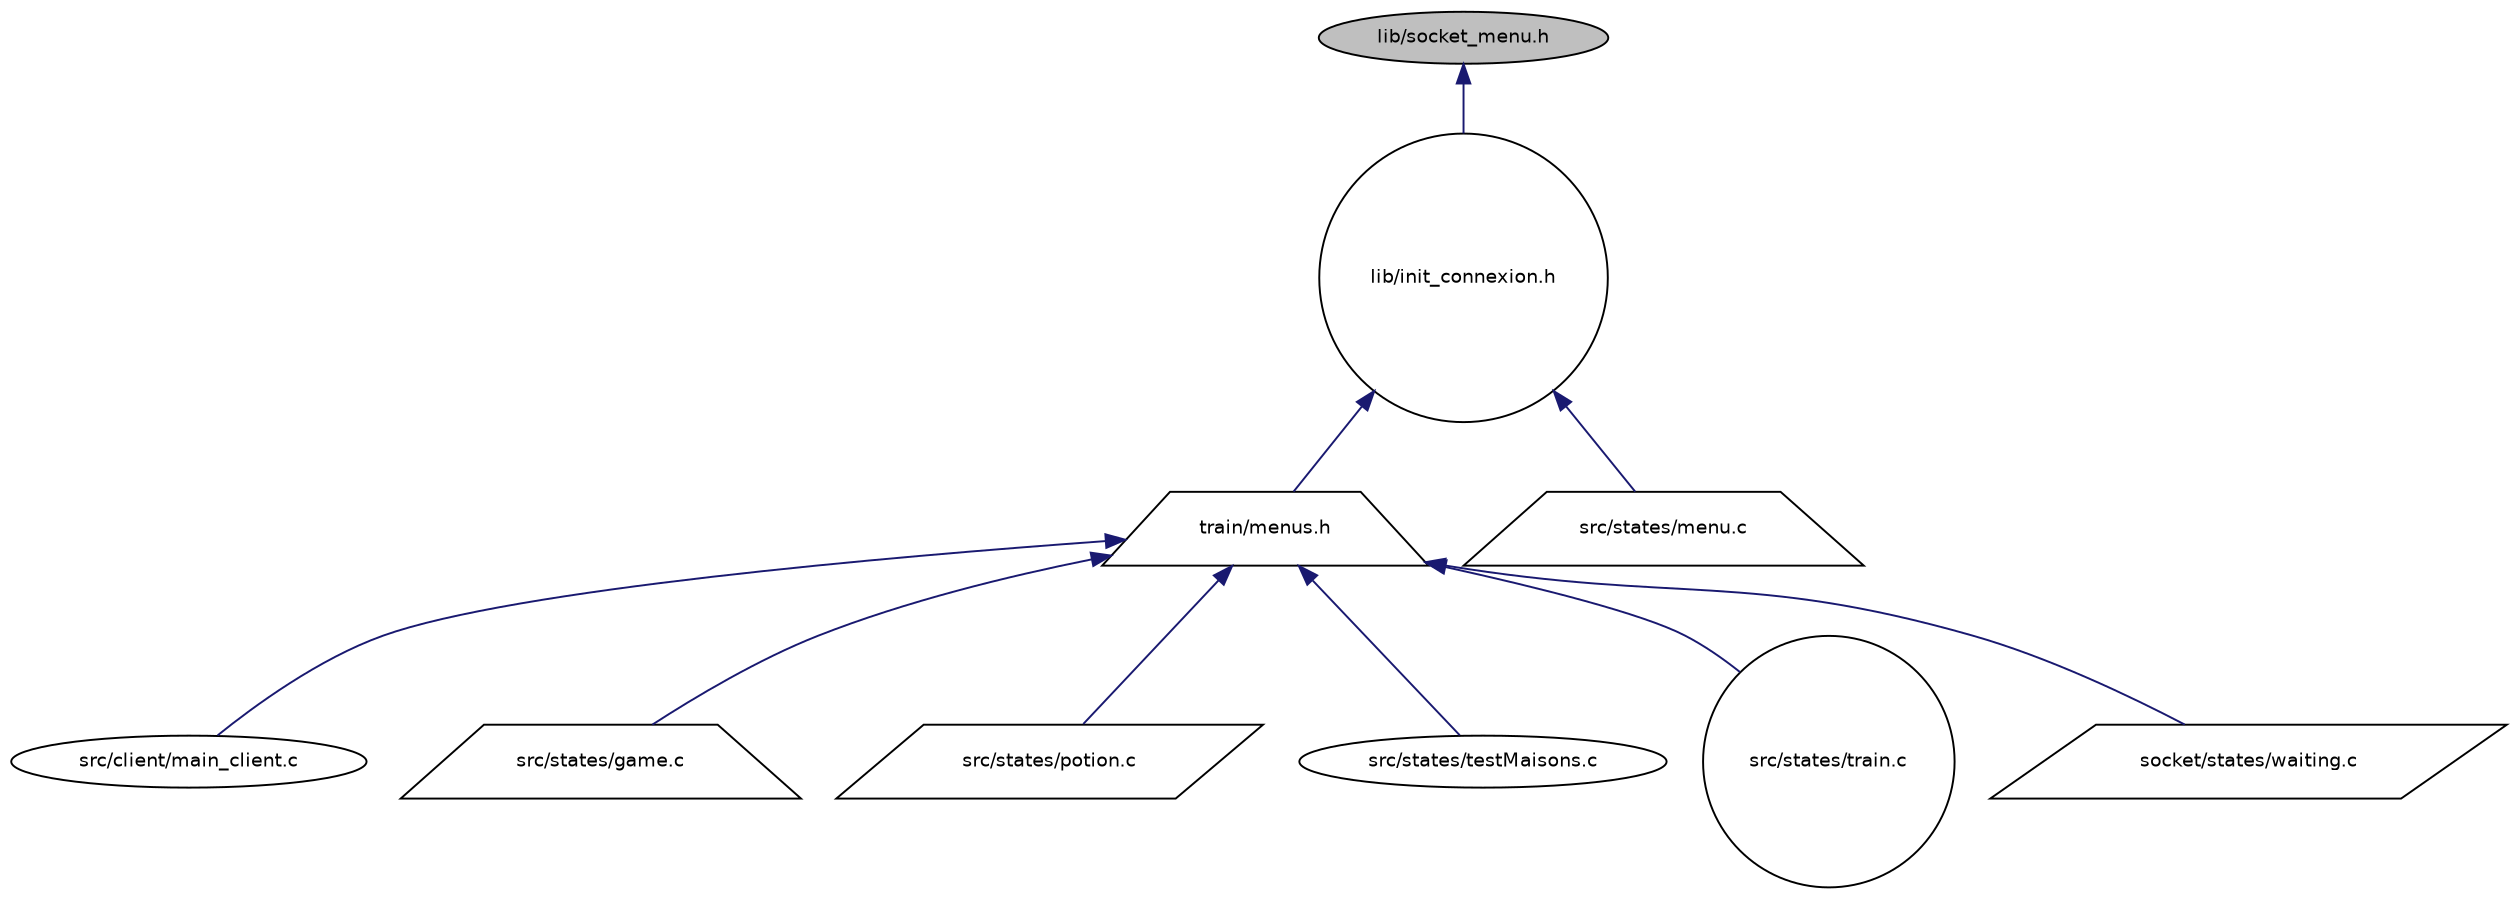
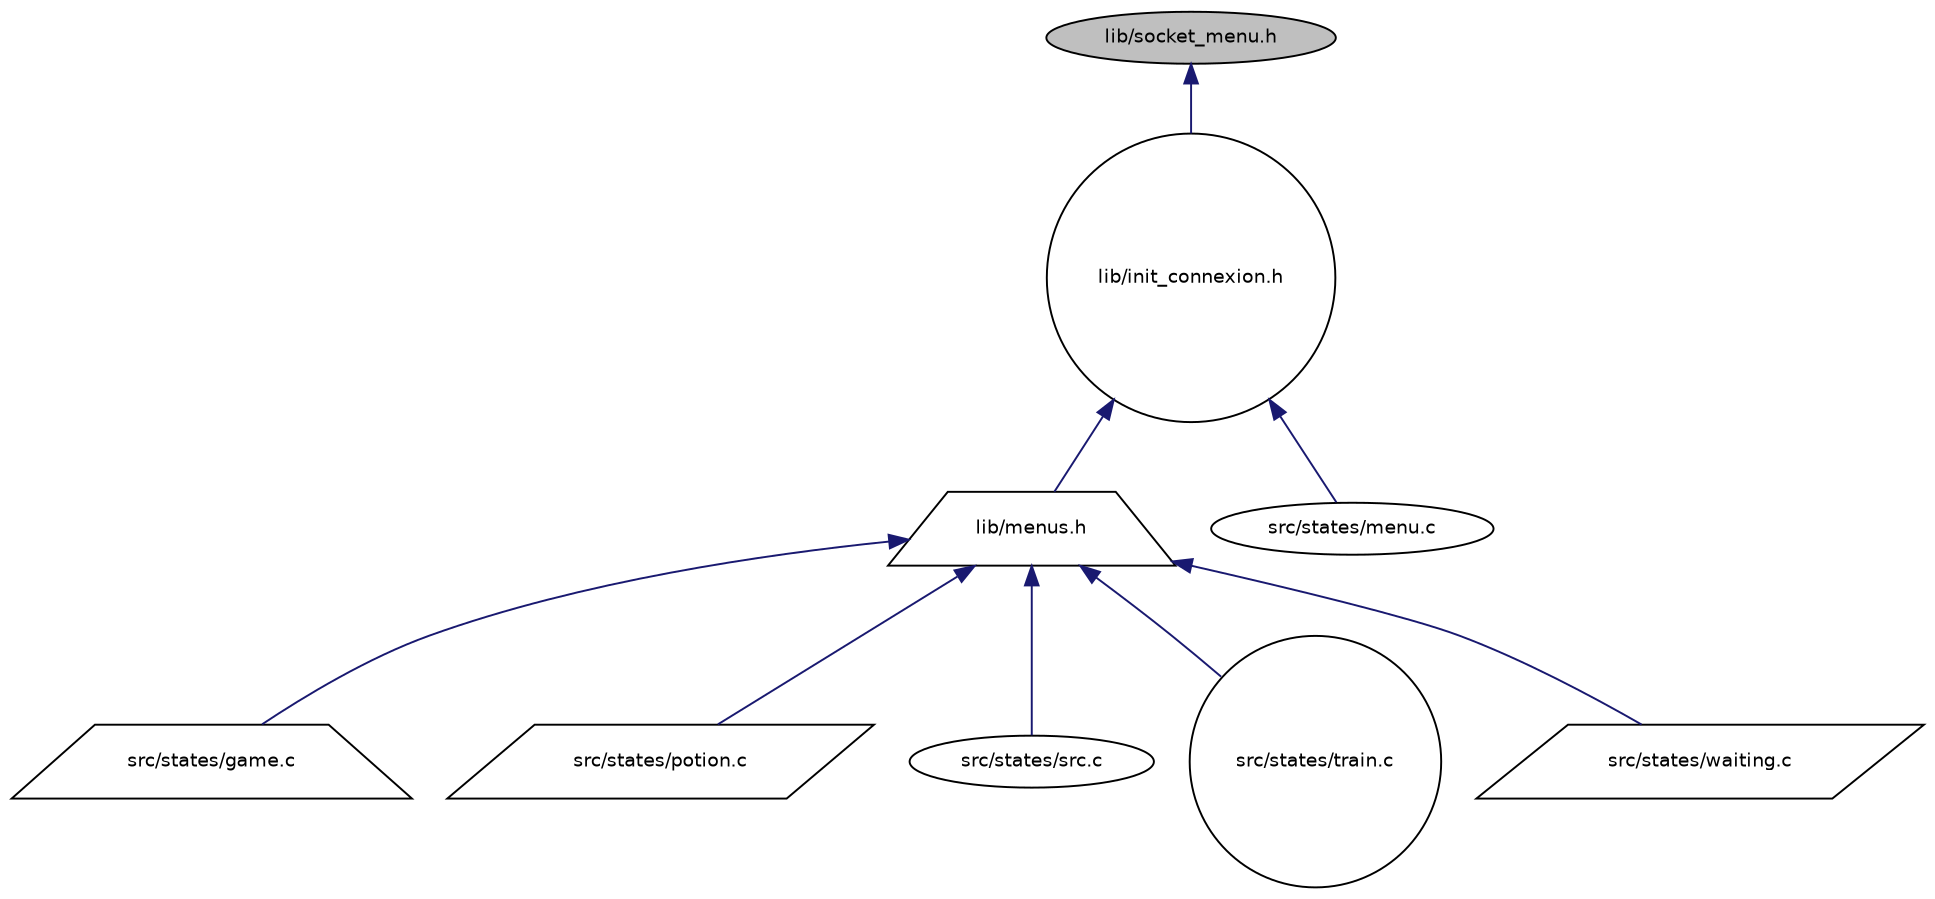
  digraph {
    node [color=black fillcolor=white fontname=Helvetica fontsize=10 shape=ellipse style=filled]
    edge [color=midnightblue dir=back fontname=Helvetica fontsize=10 labelfontname=Helvetica labelfontsize=10 style=solid]
    n1 [fillcolor=grey75 fontcolor=black height=0.2 label="lib/socket_menu.h" width=0.4]
    n2 [height=0.2 label="lib/init_connexion.h" shape=circle width=0.4]
-   n3 [height=0.2 label="train/menus.h" shape=trapezium width=0.4]
-   n4 [height=0.2 label="src/states/menu.c" shape=trapezium width=0.4]
-   n5 [height=0.2 label="src/client/main_client.c" width=0.4]
+   n3 [height=0.2 label="lib/menus.h" shape=trapezium width=0.4]
+   n4 [height=0.2 label="src/states/menu.c" width=0.4]
    n6 [height=0.2 label="src/states/game.c" shape=trapezium width=0.4]
    n7 [height=0.2 label="src/states/potion.c" shape=parallelogram width=0.4]
-   n8 [height=0.2 label="src/states/testMaisons.c" width=0.4]
+   n8 [height=0.2 label="src/states/src.c" width=0.4]
    n9 [height=0.2 label="src/states/train.c" shape=circle width=0.4]
-   n10 [height=0.2 label="socket/states/waiting.c" shape=parallelogram width=0.4]
+   n10 [height=0.2 label="src/states/waiting.c" shape=parallelogram width=0.4]
    n1 -> n2
    n2 -> n3
    n2 -> n4
-   n3 -> n5
    n3 -> n6
    n3 -> n7
    n3 -> n8
    n3 -> n9
    n3 -> n10
  }
